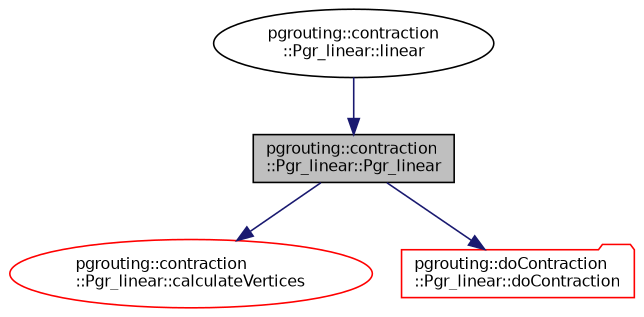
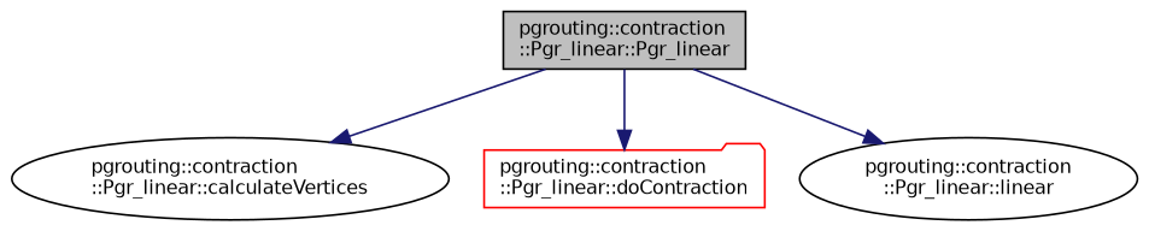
  digraph {
    rankdir=TB
    node [color=black fillcolor=white fontname=Helvetica fontsize=10 shape=ellipse style=filled]
    edge [color=midnightblue fontname=Helvetica fontsize=10 labelfontname=Helvetica labelfontsize=10 style=solid]
    n1 [fillcolor=grey75 fontcolor=black height=0.2 label="pgrouting::contraction\l::Pgr_linear::Pgr_linear" shape=box width=0.4]
-   n2 [color=red height=0.2 label="pgrouting::contraction\l::Pgr_linear::calculateVertices" width=0.4]
-   n3 [color=red height=0.2 label="pgrouting::doContraction\l::Pgr_linear::doContraction" shape=folder width=0.4]
+   n2 [height=0.2 label="pgrouting::contraction\l::Pgr_linear::calculateVertices" width=0.4]
+   n3 [color=red height=0.2 label="pgrouting::contraction\l::Pgr_linear::doContraction" shape=folder width=0.4]
    n4 [height=0.2 label="pgrouting::contraction\l::Pgr_linear::linear" width=0.4]
    n1 -> n2
    n1 -> n3
-   n4 -> n1
+   n1 -> n4
  }
